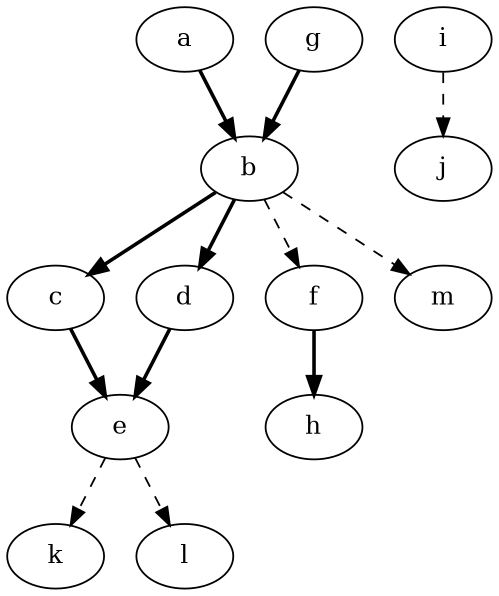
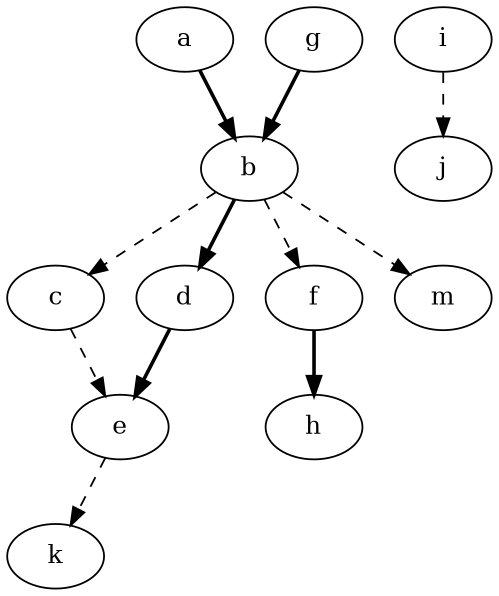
  digraph {
    node [Weight=1]
    edge [Weight=1 style=bold]
    a [Weight=2]
    b
    c
    d [Weight=8]
    f [Weight=4]
    m
    e [Weight=3]
    h
    k
-   l
    i
    j
    g [Weight=4]
    a -> b
-   b -> c
+   b -> c [style=dashed]
    b -> d [Weight=2]
    b -> f [Weight=3 style=dashed]
    b -> m [Weight=5 style=dashed]
-   c -> e [Weight=3]
+   c -> e [Weight=3 style=dashed]
    d -> e [Weight=6]
    f -> h [Weight=3]
    e -> k [Weight=4 style=dashed]
-   e -> l [style=dashed]
    i -> j [style=dashed]
    g -> b [Weight=2]
  }
